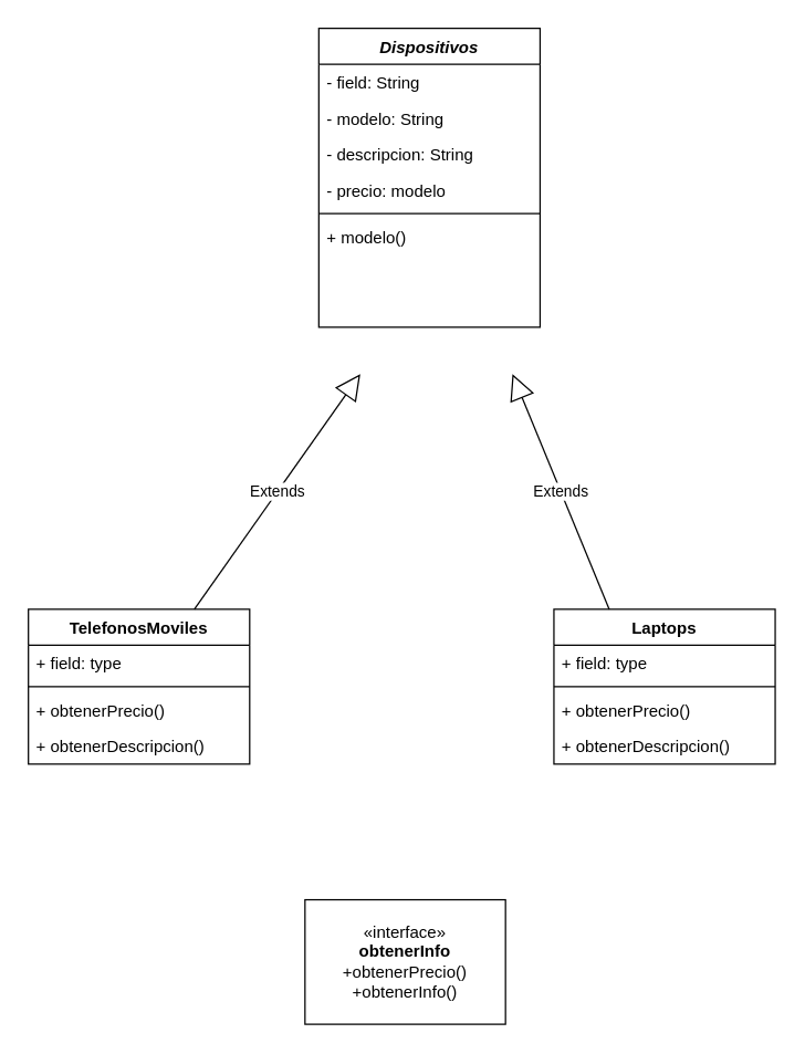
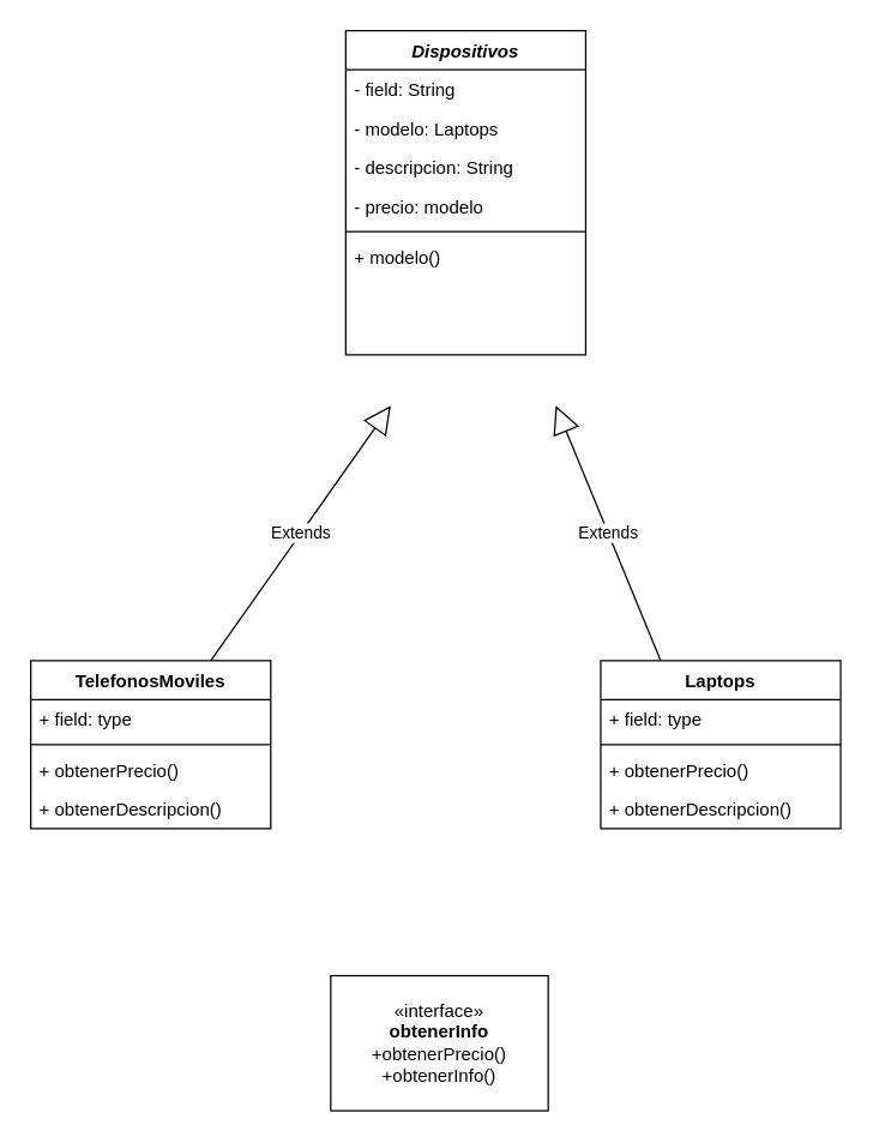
  <mxCell id="0" />
  <mxCell id="1" parent="0" />
  <mxCell id="2" value="&lt;i&gt;Dispositivos&lt;/i&gt;" style="swimlane;fontStyle=1;align=center;verticalAlign=top;childLayout=stackLayout;horizontal=1;startSize=26;horizontalStack=0;resizeParent=1;resizeParentMax=0;resizeLast=0;collapsible=1;marginBottom=0;whiteSpace=wrap;html=1;" vertex="1" parent="1"><mxGeometry x="230" y="20" width="160" height="216" as="geometry" /></mxCell>
  <mxCell id="3" value="- field: String" style="text;strokeColor=none;fillColor=none;align=left;verticalAlign=top;spacingLeft=4;spacingRight=4;overflow=hidden;rotatable=0;points=[[0,0.5],[1,0.5]];portConstraint=eastwest;whiteSpace=wrap;html=1;" vertex="1" parent="2"><mxGeometry y="26" width="160" height="26" as="geometry" /></mxCell>
- <mxCell id="4" value="- modelo: String" style="text;strokeColor=none;fillColor=none;align=left;verticalAlign=top;spacingLeft=4;spacingRight=4;overflow=hidden;rotatable=0;points=[[0,0.5],[1,0.5]];portConstraint=eastwest;whiteSpace=wrap;html=1;" vertex="1" parent="2"><mxGeometry y="52" width="160" height="26" as="geometry" /></mxCell>
+ <mxCell id="4" value="- modelo: Laptops" style="text;strokeColor=none;fillColor=none;align=left;verticalAlign=top;spacingLeft=4;spacingRight=4;overflow=hidden;rotatable=0;points=[[0,0.5],[1,0.5]];portConstraint=eastwest;whiteSpace=wrap;html=1;" vertex="1" parent="2"><mxGeometry y="52" width="160" height="26" as="geometry" /></mxCell>
  <mxCell id="5" value="- descripcion: String" style="text;strokeColor=none;fillColor=none;align=left;verticalAlign=top;spacingLeft=4;spacingRight=4;overflow=hidden;rotatable=0;points=[[0,0.5],[1,0.5]];portConstraint=eastwest;whiteSpace=wrap;html=1;" vertex="1" parent="2"><mxGeometry y="78" width="160" height="26" as="geometry" /></mxCell>
  <mxCell id="6" value="- precio: modelo" style="text;strokeColor=none;fillColor=none;align=left;verticalAlign=top;spacingLeft=4;spacingRight=4;overflow=hidden;rotatable=0;points=[[0,0.5],[1,0.5]];portConstraint=eastwest;whiteSpace=wrap;html=1;" vertex="1" parent="2"><mxGeometry y="104" width="160" height="26" as="geometry" /></mxCell>
  <mxCell id="7" value="" style="line;strokeWidth=1;fillColor=none;align=left;verticalAlign=middle;spacingTop=-1;spacingLeft=3;spacingRight=3;rotatable=0;labelPosition=right;points=[];portConstraint=eastwest;strokeColor=inherit;" vertex="1" parent="2"><mxGeometry y="130" width="160" height="8" as="geometry" /></mxCell>
  <mxCell id="8" value="+ modelo()" style="text;strokeColor=none;fillColor=none;align=left;verticalAlign=top;spacingLeft=4;spacingRight=4;overflow=hidden;rotatable=0;points=[[0,0.5],[1,0.5]];portConstraint=eastwest;whiteSpace=wrap;html=1;" vertex="1" parent="2"><mxGeometry y="138" width="160" height="26" as="geometry" /></mxCell>
  <mxCell id="9" style="text;strokeColor=none;fillColor=none;align=left;verticalAlign=top;spacingLeft=4;spacingRight=4;overflow=hidden;rotatable=0;points=[[0,0.5],[1,0.5]];portConstraint=eastwest;whiteSpace=wrap;html=1;" vertex="1" parent="2"><mxGeometry y="164" width="160" height="26" as="geometry" /></mxCell>
  <mxCell id="10" style="text;strokeColor=none;fillColor=none;align=left;verticalAlign=top;spacingLeft=4;spacingRight=4;overflow=hidden;rotatable=0;points=[[0,0.5],[1,0.5]];portConstraint=eastwest;whiteSpace=wrap;html=1;" vertex="1" parent="2"><mxGeometry y="190" width="160" height="26" as="geometry" /></mxCell>
  <mxCell id="11" value="«interface»&lt;br&gt;&lt;b&gt;obtenerInfo&lt;/b&gt;&lt;div&gt;+obtenerPrecio()&lt;/div&gt;&lt;div&gt;+obtenerInfo()&lt;/div&gt;" style="html=1;whiteSpace=wrap;" vertex="1" parent="1"><mxGeometry x="220" y="650" width="145" height="90" as="geometry" /></mxCell>
  <mxCell id="12" value="TelefonosMoviles" style="swimlane;fontStyle=1;align=center;verticalAlign=top;childLayout=stackLayout;horizontal=1;startSize=26;horizontalStack=0;resizeParent=1;resizeParentMax=0;resizeLast=0;collapsible=1;marginBottom=0;whiteSpace=wrap;html=1;" vertex="1" parent="1"><mxGeometry x="20" y="440" width="160" height="112" as="geometry" /></mxCell>
  <mxCell id="13" value="+ field: type" style="text;strokeColor=none;fillColor=none;align=left;verticalAlign=top;spacingLeft=4;spacingRight=4;overflow=hidden;rotatable=0;points=[[0,0.5],[1,0.5]];portConstraint=eastwest;whiteSpace=wrap;html=1;" vertex="1" parent="12"><mxGeometry y="26" width="160" height="26" as="geometry" /></mxCell>
  <mxCell id="14" value="" style="line;strokeWidth=1;fillColor=none;align=left;verticalAlign=middle;spacingTop=-1;spacingLeft=3;spacingRight=3;rotatable=0;labelPosition=right;points=[];portConstraint=eastwest;strokeColor=inherit;" vertex="1" parent="12"><mxGeometry y="52" width="160" height="8" as="geometry" /></mxCell>
  <mxCell id="15" value="+ obtenerPrecio()" style="text;strokeColor=none;fillColor=none;align=left;verticalAlign=top;spacingLeft=4;spacingRight=4;overflow=hidden;rotatable=0;points=[[0,0.5],[1,0.5]];portConstraint=eastwest;whiteSpace=wrap;html=1;" vertex="1" parent="12"><mxGeometry y="60" width="160" height="26" as="geometry" /></mxCell>
  <mxCell id="16" value="+ obtenerDescripcion()" style="text;strokeColor=none;fillColor=none;align=left;verticalAlign=top;spacingLeft=4;spacingRight=4;overflow=hidden;rotatable=0;points=[[0,0.5],[1,0.5]];portConstraint=eastwest;whiteSpace=wrap;html=1;" vertex="1" parent="12"><mxGeometry y="86" width="160" height="26" as="geometry" /></mxCell>
  <mxCell id="17" value="Laptops" style="swimlane;fontStyle=1;align=center;verticalAlign=top;childLayout=stackLayout;horizontal=1;startSize=26;horizontalStack=0;resizeParent=1;resizeParentMax=0;resizeLast=0;collapsible=1;marginBottom=0;whiteSpace=wrap;html=1;" vertex="1" parent="1"><mxGeometry x="400" y="440" width="160" height="112" as="geometry" /></mxCell>
  <mxCell id="18" value="+ field: type" style="text;strokeColor=none;fillColor=none;align=left;verticalAlign=top;spacingLeft=4;spacingRight=4;overflow=hidden;rotatable=0;points=[[0,0.5],[1,0.5]];portConstraint=eastwest;whiteSpace=wrap;html=1;" vertex="1" parent="17"><mxGeometry y="26" width="160" height="26" as="geometry" /></mxCell>
  <mxCell id="19" value="" style="line;strokeWidth=1;fillColor=none;align=left;verticalAlign=middle;spacingTop=-1;spacingLeft=3;spacingRight=3;rotatable=0;labelPosition=right;points=[];portConstraint=eastwest;strokeColor=inherit;" vertex="1" parent="17"><mxGeometry y="52" width="160" height="8" as="geometry" /></mxCell>
  <mxCell id="20" value="+ obtenerPrecio()" style="text;strokeColor=none;fillColor=none;align=left;verticalAlign=top;spacingLeft=4;spacingRight=4;overflow=hidden;rotatable=0;points=[[0,0.5],[1,0.5]];portConstraint=eastwest;whiteSpace=wrap;html=1;" vertex="1" parent="17"><mxGeometry y="60" width="160" height="26" as="geometry" /></mxCell>
  <mxCell id="21" value="+ obtenerDescripcion()" style="text;strokeColor=none;fillColor=none;align=left;verticalAlign=top;spacingLeft=4;spacingRight=4;overflow=hidden;rotatable=0;points=[[0,0.5],[1,0.5]];portConstraint=eastwest;whiteSpace=wrap;html=1;" vertex="1" parent="17"><mxGeometry y="86" width="160" height="26" as="geometry" /></mxCell>
  <mxCell id="22" value="Extends" style="endArrow=block;endSize=16;endFill=0;html=1;rounded=0;exitX=0.75;exitY=0;exitDx=0;exitDy=0;" edge="1" parent="1" source="12"><mxGeometry width="160" relative="1" as="geometry"><mxPoint x="-10" y="340" as="sourcePoint" /><mxPoint x="260" y="270" as="targetPoint" /></mxGeometry></mxCell>
  <mxCell id="23" value="Extends" style="endArrow=block;endSize=16;endFill=0;html=1;rounded=0;exitX=0.25;exitY=0;exitDx=0;exitDy=0;" edge="1" parent="1" source="17"><mxGeometry width="160" relative="1" as="geometry"><mxPoint x="510" y="340" as="sourcePoint" /><mxPoint x="370" y="270" as="targetPoint" /></mxGeometry></mxCell>
